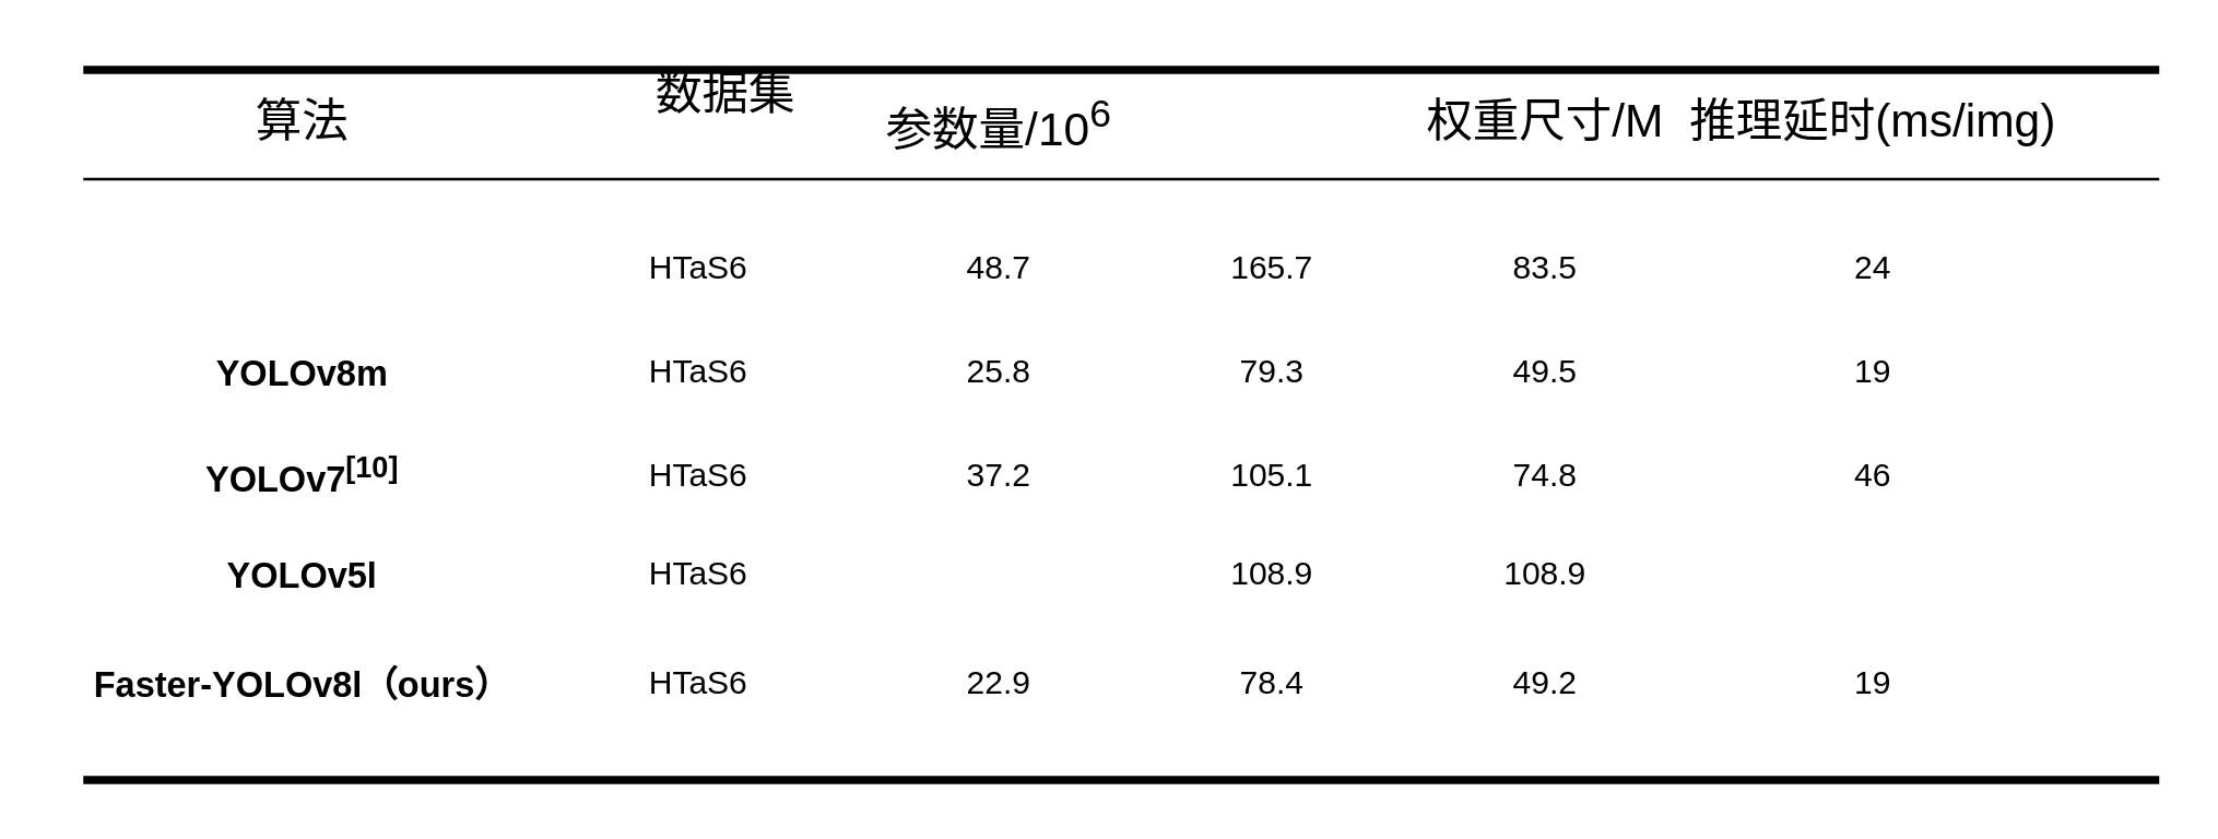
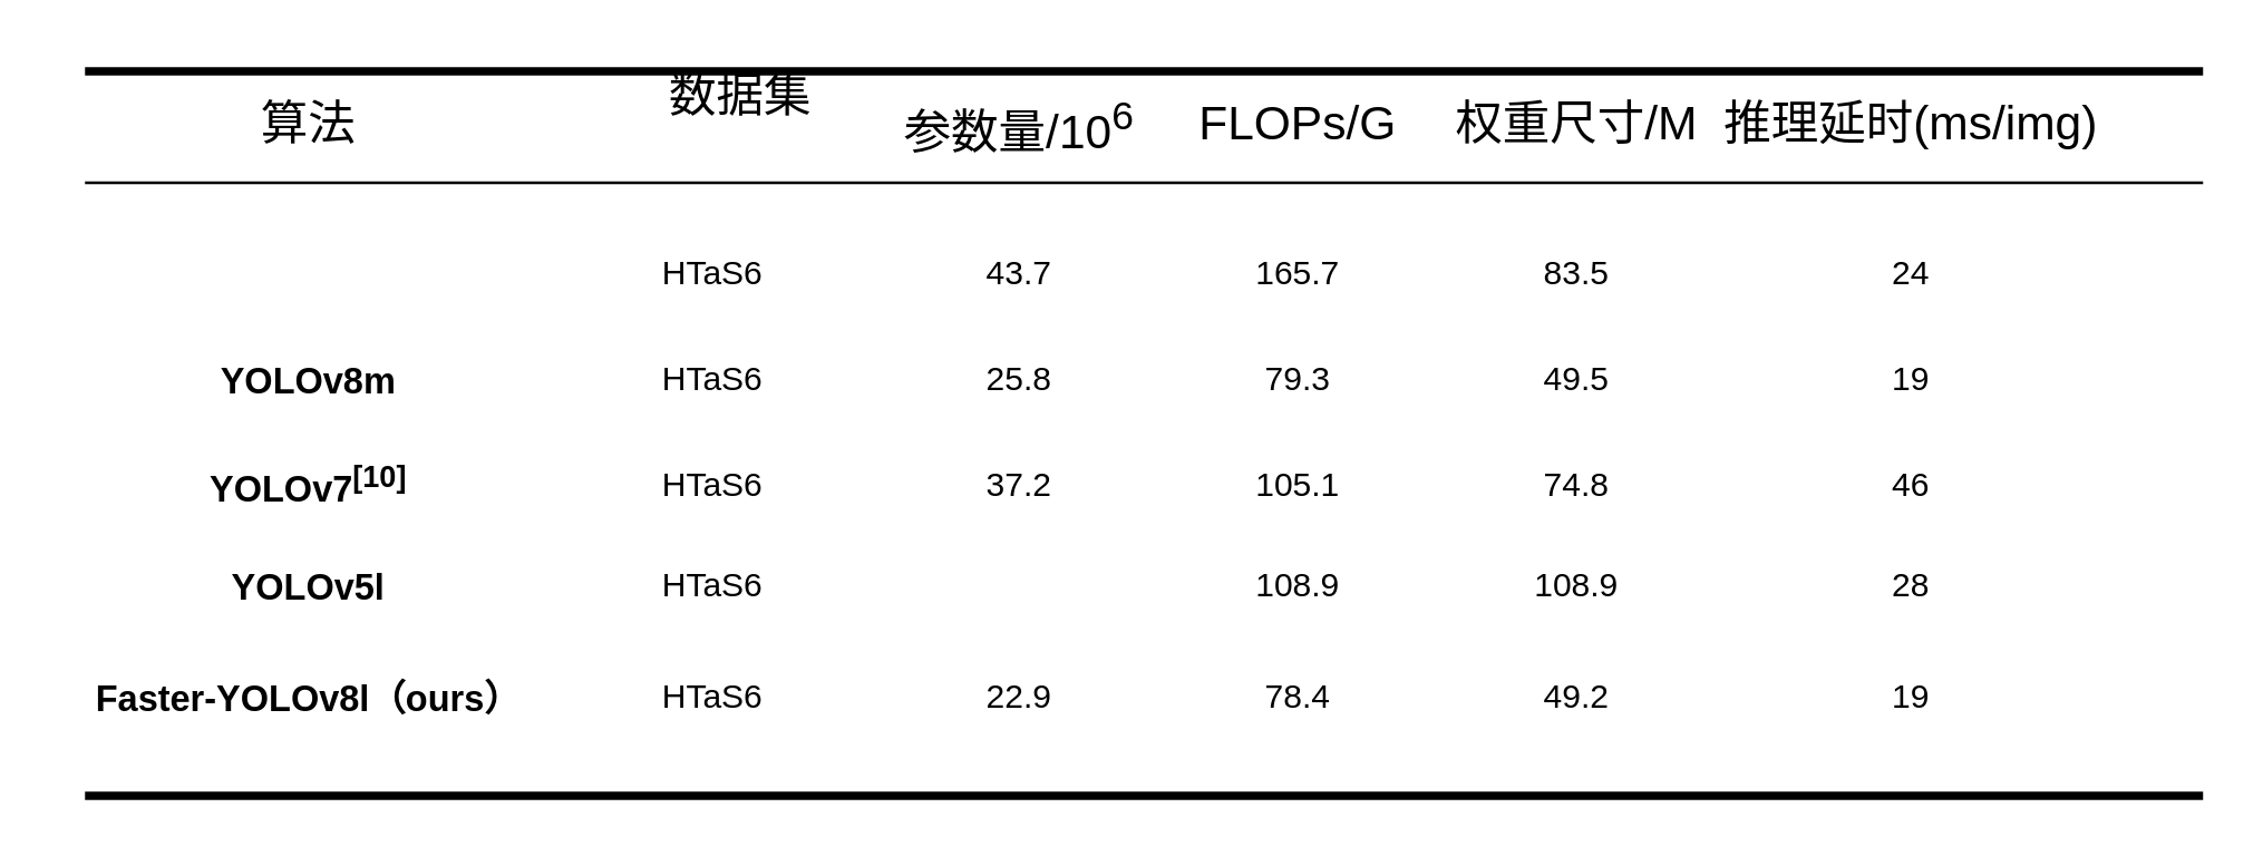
  <mxCell id="0" />
  <mxCell id="1" parent="0" />
  <mxCell id="2" value="" style="endArrow=none;html=1;rounded=0;strokeWidth=3;" parent="1" edge="1"><mxGeometry width="50" height="50" relative="1" as="geometry"><mxPoint x="30" y="25" as="sourcePoint" /><mxPoint x="790" y="25" as="targetPoint" /></mxGeometry></mxCell>
  <mxCell id="3" value="" style="endArrow=none;html=1;rounded=0;strokeWidth=1;" parent="1" edge="1"><mxGeometry width="50" height="50" relative="1" as="geometry"><mxPoint x="30" y="65" as="sourcePoint" /><mxPoint x="790" y="65" as="targetPoint" /></mxGeometry></mxCell>
  <mxCell id="4" value="&lt;font style=&quot;font-size: 17px;&quot;&gt;算法&lt;/font&gt;" style="text;html=1;align=center;verticalAlign=middle;resizable=0;points=[];autosize=1;strokeColor=none;fillColor=none;" parent="1" vertex="1"><mxGeometry x="80" y="30" width="60" height="30" as="geometry" /></mxCell>
  <mxCell id="5" value="&lt;span style=&quot;font-size: 17px;&quot;&gt;权重尺寸/M&lt;/span&gt;" style="text;html=1;align=center;verticalAlign=middle;resizable=0;points=[];autosize=1;strokeColor=none;fillColor=none;" parent="1" vertex="1"><mxGeometry x="510" y="30" width="110" height="30" as="geometry" /></mxCell>
  <mxCell id="6" value="" style="endArrow=none;html=1;rounded=0;strokeWidth=3;" parent="1" edge="1"><mxGeometry width="50" height="50" relative="1" as="geometry"><mxPoint x="30" y="285" as="sourcePoint" /><mxPoint x="790" y="285" as="targetPoint" /></mxGeometry></mxCell>
  <mxCell id="7" value="&lt;font style=&quot;font-size: 13px;&quot;&gt;&lt;b&gt;YOLOv8m&lt;/b&gt;&lt;/font&gt;" style="text;html=1;align=center;verticalAlign=middle;resizable=0;points=[];autosize=1;strokeColor=none;fillColor=none;strokeWidth=1;" parent="1" vertex="1"><mxGeometry x="65" y="121" width="90" height="30" as="geometry" /></mxCell>
  <mxCell id="8" value="&lt;font style=&quot;font-size: 17px;&quot;&gt;参数量/10&lt;sup&gt;6&lt;/sup&gt;&lt;/font&gt;" style="text;html=1;align=center;verticalAlign=middle;resizable=0;points=[];autosize=1;strokeColor=none;fillColor=none;" parent="1" vertex="1"><mxGeometry x="310" y="25" width="110" height="40" as="geometry" /></mxCell>
  <mxCell id="9" value="&lt;span style=&quot;font-size: 17px;&quot;&gt;数据集&lt;/span&gt;" style="text;html=1;align=center;verticalAlign=middle;resizable=0;points=[];autosize=1;strokeColor=none;fillColor=none;" parent="1" vertex="1"><mxGeometry x="230" y="20" width="70" height="30" as="geometry" /></mxCell>
+ <mxCell id="10" value="&lt;font style=&quot;font-size: 17px;&quot;&gt;FLOPs/G&lt;/font&gt;" style="text;html=1;align=center;verticalAlign=middle;resizable=0;points=[];autosize=1;strokeColor=none;fillColor=none;" parent="1" vertex="1"><mxGeometry x="420" y="30" width="90" height="30" as="geometry" /></mxCell>
  <mxCell id="11" value="&lt;span style=&quot;font-size: 17px;&quot;&gt;推理延时(ms/img)&lt;/span&gt;" style="text;html=1;align=center;verticalAlign=middle;resizable=0;points=[];autosize=1;strokeColor=none;fillColor=none;" parent="1" vertex="1"><mxGeometry x="605" y="30" width="160" height="30" as="geometry" /></mxCell>
  <mxCell id="12" value="HTaS6" style="text;html=1;align=center;verticalAlign=middle;resizable=0;points=[];autosize=1;strokeColor=none;fillColor=none;" parent="1" vertex="1"><mxGeometry x="225" y="83" width="60" height="30" as="geometry" /></mxCell>
- <mxCell id="13" value="48.7" style="text;html=1;align=center;verticalAlign=middle;resizable=0;points=[];autosize=1;strokeColor=none;fillColor=none;" parent="1" vertex="1"><mxGeometry x="340" y="83" width="50" height="30" as="geometry" /></mxCell>
+ <mxCell id="13" value="43.7" style="text;html=1;align=center;verticalAlign=middle;resizable=0;points=[];autosize=1;strokeColor=none;fillColor=none;" parent="1" vertex="1"><mxGeometry x="340" y="83" width="50" height="30" as="geometry" /></mxCell>
  <mxCell id="14" value="&lt;font style=&quot;font-size: 13px;&quot;&gt;&lt;b&gt;YOLOv7&lt;sup&gt;[10]&lt;/sup&gt;&lt;/b&gt;&lt;/font&gt;" style="text;html=1;align=center;verticalAlign=middle;resizable=0;points=[];autosize=1;strokeColor=none;fillColor=none;strokeWidth=1;" parent="1" vertex="1"><mxGeometry x="65" y="159" width="90" height="30" as="geometry" /></mxCell>
  <mxCell id="15" value="&lt;b style=&quot;border-color: var(--border-color); font-size: 13px;&quot;&gt;Faster-YOLOv8l（ours）&lt;/b&gt;" style="text;html=1;align=center;verticalAlign=middle;resizable=0;points=[];autosize=1;strokeColor=none;fillColor=none;strokeWidth=1;" parent="1" vertex="1"><mxGeometry x="20" y="235" width="180" height="30" as="geometry" /></mxCell>
  <mxCell id="16" value="HTaS6" style="text;html=1;align=center;verticalAlign=middle;resizable=0;points=[];autosize=1;strokeColor=none;fillColor=none;" parent="1" vertex="1"><mxGeometry x="225" y="121" width="60" height="30" as="geometry" /></mxCell>
  <mxCell id="17" value="HTaS6" style="text;html=1;align=center;verticalAlign=middle;resizable=0;points=[];autosize=1;strokeColor=none;fillColor=none;" parent="1" vertex="1"><mxGeometry x="225" y="159" width="60" height="30" as="geometry" /></mxCell>
  <mxCell id="18" value="HTaS6" style="text;html=1;align=center;verticalAlign=middle;resizable=0;points=[];autosize=1;strokeColor=none;fillColor=none;" parent="1" vertex="1"><mxGeometry x="225" y="235" width="60" height="30" as="geometry" /></mxCell>
  <mxCell id="19" value="22.9" style="text;html=1;align=center;verticalAlign=middle;resizable=0;points=[];autosize=1;strokeColor=none;fillColor=none;" parent="1" vertex="1"><mxGeometry x="340" y="235" width="50" height="30" as="geometry" /></mxCell>
  <mxCell id="20" value="25.8" style="text;html=1;align=center;verticalAlign=middle;resizable=0;points=[];autosize=1;strokeColor=none;fillColor=none;" parent="1" vertex="1"><mxGeometry x="340" y="121" width="50" height="30" as="geometry" /></mxCell>
  <mxCell id="21" value="&lt;font style=&quot;font-size: 13px;&quot;&gt;&lt;b&gt;YOLOv5l&lt;/b&gt;&lt;/font&gt;" style="text;html=1;align=center;verticalAlign=middle;resizable=0;points=[];autosize=1;strokeColor=none;fillColor=none;strokeWidth=1;" parent="1" vertex="1"><mxGeometry x="70" y="195" width="80" height="30" as="geometry" /></mxCell>
  <mxCell id="22" value="HTaS6" style="text;html=1;align=center;verticalAlign=middle;resizable=0;points=[];autosize=1;strokeColor=none;fillColor=none;" parent="1" vertex="1"><mxGeometry x="225" y="195" width="60" height="30" as="geometry" /></mxCell>
  <mxCell id="23" value="165.7" style="text;html=1;align=center;verticalAlign=middle;resizable=0;points=[];autosize=1;strokeColor=none;fillColor=none;" parent="1" vertex="1"><mxGeometry x="440" y="83" width="50" height="30" as="geometry" /></mxCell>
  <mxCell id="24" value="79.3" style="text;html=1;align=center;verticalAlign=middle;resizable=0;points=[];autosize=1;strokeColor=none;fillColor=none;" parent="1" vertex="1"><mxGeometry x="440" y="121" width="50" height="30" as="geometry" /></mxCell>
  <mxCell id="25" value="78.4" style="text;html=1;align=center;verticalAlign=middle;resizable=0;points=[];autosize=1;strokeColor=none;fillColor=none;" parent="1" vertex="1"><mxGeometry x="440" y="235" width="50" height="30" as="geometry" /></mxCell>
  <mxCell id="26" value="37.2" style="text;html=1;align=center;verticalAlign=middle;resizable=0;points=[];autosize=1;strokeColor=none;fillColor=none;" parent="1" vertex="1"><mxGeometry x="340" y="159" width="50" height="30" as="geometry" /></mxCell>
  <mxCell id="27" value="105.1" style="text;html=1;align=center;verticalAlign=middle;resizable=0;points=[];autosize=1;strokeColor=none;fillColor=none;" parent="1" vertex="1"><mxGeometry x="440" y="159" width="50" height="30" as="geometry" /></mxCell>
  <mxCell id="28" value="108.9" style="text;html=1;align=center;verticalAlign=middle;resizable=0;points=[];autosize=1;strokeColor=none;fillColor=none;" parent="1" vertex="1"><mxGeometry x="440" y="195" width="50" height="30" as="geometry" /></mxCell>
  <mxCell id="29" value="83.5" style="text;html=1;align=center;verticalAlign=middle;resizable=0;points=[];autosize=1;strokeColor=none;fillColor=none;" parent="1" vertex="1"><mxGeometry x="540" y="83" width="50" height="30" as="geometry" /></mxCell>
  <mxCell id="30" value="49.5" style="text;html=1;align=center;verticalAlign=middle;resizable=0;points=[];autosize=1;strokeColor=none;fillColor=none;" parent="1" vertex="1"><mxGeometry x="540" y="121" width="50" height="30" as="geometry" /></mxCell>
  <mxCell id="31" value="49.2" style="text;html=1;align=center;verticalAlign=middle;resizable=0;points=[];autosize=1;strokeColor=none;fillColor=none;" parent="1" vertex="1"><mxGeometry x="540" y="235" width="50" height="30" as="geometry" /></mxCell>
  <mxCell id="32" value="74.8" style="text;html=1;align=center;verticalAlign=middle;resizable=0;points=[];autosize=1;strokeColor=none;fillColor=none;" parent="1" vertex="1"><mxGeometry x="540" y="159" width="50" height="30" as="geometry" /></mxCell>
  <mxCell id="33" value="108.9" style="text;html=1;align=center;verticalAlign=middle;resizable=0;points=[];autosize=1;strokeColor=none;fillColor=none;" parent="1" vertex="1"><mxGeometry x="540" y="195" width="50" height="30" as="geometry" /></mxCell>
  <mxCell id="34" value="24" style="text;html=1;align=center;verticalAlign=middle;resizable=0;points=[];autosize=1;strokeColor=none;fillColor=none;" parent="1" vertex="1"><mxGeometry x="665" y="83" width="40" height="30" as="geometry" /></mxCell>
  <mxCell id="35" value="19" style="text;html=1;align=center;verticalAlign=middle;resizable=0;points=[];autosize=1;strokeColor=none;fillColor=none;" parent="1" vertex="1"><mxGeometry x="665" y="121" width="40" height="30" as="geometry" /></mxCell>
  <mxCell id="36" value="19" style="text;html=1;align=center;verticalAlign=middle;resizable=0;points=[];autosize=1;strokeColor=none;fillColor=none;" parent="1" vertex="1"><mxGeometry x="665" y="235" width="40" height="30" as="geometry" /></mxCell>
  <mxCell id="37" value="46" style="text;html=1;align=center;verticalAlign=middle;resizable=0;points=[];autosize=1;strokeColor=none;fillColor=none;" parent="1" vertex="1"><mxGeometry x="665" y="159" width="40" height="30" as="geometry" /></mxCell>
+ <mxCell id="38" value="28" style="text;html=1;align=center;verticalAlign=middle;resizable=0;points=[];autosize=1;strokeColor=none;fillColor=none;" parent="1" vertex="1"><mxGeometry x="665" y="195" width="40" height="30" as="geometry" /></mxCell>
